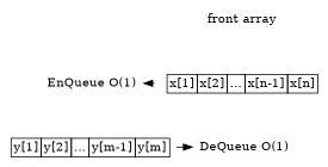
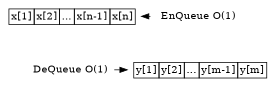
  digraph {
    node [shape=plaintext]
    edge [style=invis]
    n1 [label="EnQueue O(1)"]
    n2 [label=<<table BORDER="0" CELLBORDER="1" CELLSPACING="0">                <tr><td>x[1]</td><td>x[2]</td><td>...</td><td>x[n-1]</td><td>x[n]</td></tr></table>>]
    n3 [label="DeQueue O(1)"]
    n4 [label=<<table BORDER="0" CELLBORDER="1" CELLSPACING="0">                <tr><td>y[1]</td><td>y[2]</td><td>...</td><td>y[m-1]</td><td>y[m]</td></tr></table>>]
-   n5 [label="front array"]
    subgraph sub_1 {
      rank=same
      n1
      n2
    }
    subgraph sub_2 {
      rank=same
      n3
      n4
    }
    n1 -> n3
-   n1 -> n2 [dir=back style=dotted]
+   n2 -> n1 [dir=back style=dotted]
    n2 -> n4
-   n4 -> n3 [style=solid]
-   n5 -> n2
+   n3 -> n4 [style=solid]
  }
